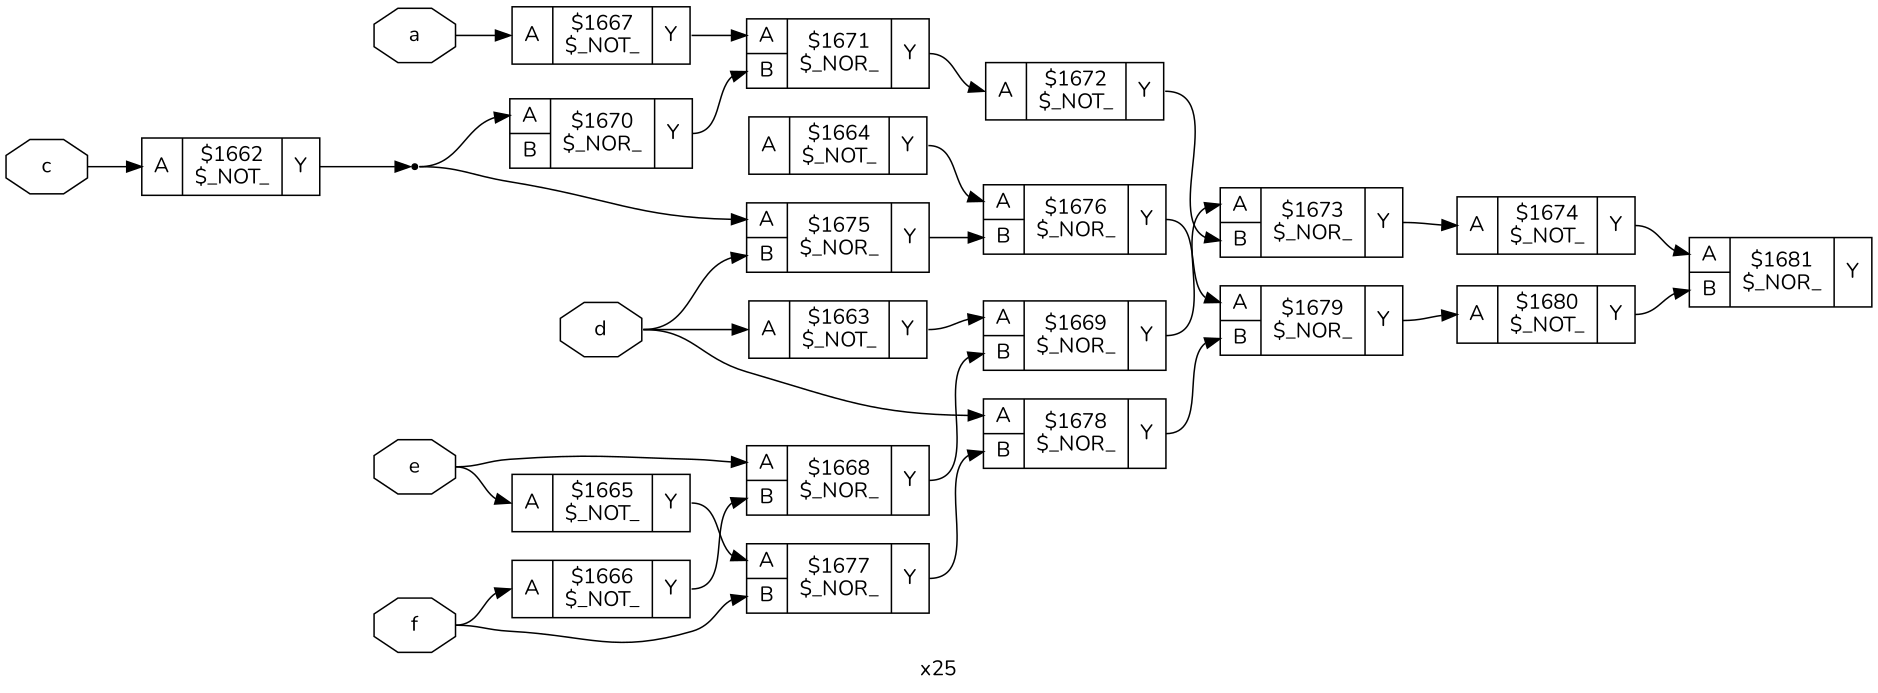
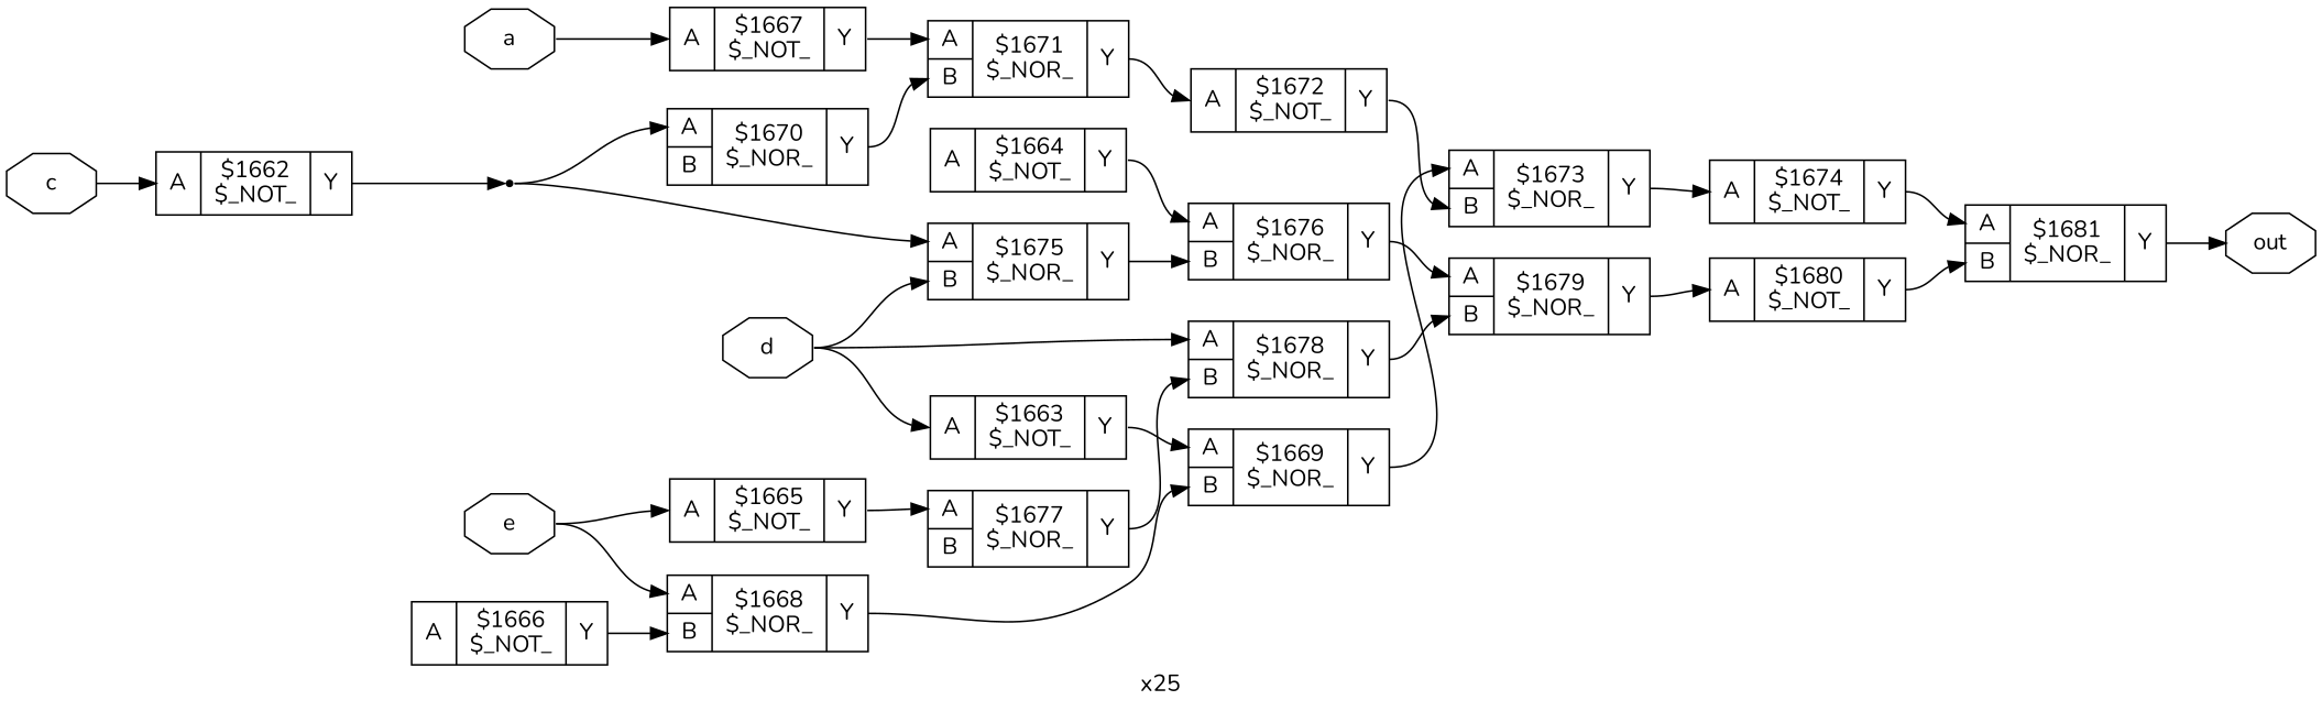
  digraph {
    fontname=Nunito
    label=x25
    rankdir=LR
    remincross=true
    node [fontname=Nunito shape=record]
    edge [color=black fontname=Nunito headport="p27:w" tailport="p28:e"]
    n20 [color=black fontcolor=black label=a shape=octagon]
    c34 [label="{{<p27> A}|$1667\n$_NOT_|{<p28> Y}}"]
    c39 [label="{{<p27> A|<p35> B}|$1671\n$_NOR_|{<p28> Y}}"]
    c31 [label="{{<p27> A}|$1664\n$_NOT_|{<p28> Y}}"]
    c44 [label="{{<p27> A|<p35> B}|$1676\n$_NOR_|{<p28> Y}}"]
    c38 [label="{{<p27> A|<p35> B}|$1670\n$_NOR_|{<p28> Y}}"]
    n22 [color=black fontcolor=black label=c shape=octagon]
    c29 [label="{{<p27> A}|$1662\n$_NOT_|{<p28> Y}}"]
    n18 [shape=point]
    n23 [color=black fontcolor=black label=d shape=octagon]
    c30 [label="{{<p27> A}|$1663\n$_NOT_|{<p28> Y}}"]
    c43 [label="{{<p27> A|<p35> B}|$1675\n$_NOR_|{<p28> Y}}"]
    c46 [label="{{<p27> A|<p35> B}|$1678\n$_NOR_|{<p28> Y}}"]
    c37 [label="{{<p27> A|<p35> B}|$1669\n$_NOR_|{<p28> Y}}"]
    c47 [label="{{<p27> A|<p35> B}|$1679\n$_NOR_|{<p28> Y}}"]
    n24 [color=black fontcolor=black label=e shape=octagon]
    c32 [label="{{<p27> A}|$1665\n$_NOT_|{<p28> Y}}"]
    c36 [label="{{<p27> A|<p35> B}|$1668\n$_NOR_|{<p28> Y}}"]
    c45 [label="{{<p27> A|<p35> B}|$1677\n$_NOR_|{<p28> Y}}"]
-   n25 [color=black fontcolor=black label=f shape=octagon]
    c33 [label="{{<p27> A}|$1666\n$_NOT_|{<p28> Y}}"]
+   n26 [color=black fontcolor=black label=out shape=octagon]
    c41 [label="{{<p27> A|<p35> B}|$1673\n$_NOR_|{<p28> Y}}"]
    c40 [label="{{<p27> A}|$1672\n$_NOT_|{<p28> Y}}"]
    c42 [label="{{<p27> A}|$1674\n$_NOT_|{<p28> Y}}"]
    c49 [label="{{<p27> A|<p35> B}|$1681\n$_NOR_|{<p28> Y}}"]
    c48 [label="{{<p27> A}|$1680\n$_NOT_|{<p28> Y}}"]
    n20 -> c34 [tailport=e]
    c34 -> c39
    c39 -> c40
    c31 -> c44
    c44 -> c47
    c38 -> c39 [headport="p35:w"]
    n22 -> c29 [tailport=e]
    c29 -> n18 [headport=w]
    n18 -> c38 [tailport=e]
    n18 -> c43 [tailport=e]
    n23 -> c30 [tailport=e]
    n23 -> c43 [headport="p35:w" tailport=e]
    n23 -> c46 [tailport=e]
    c30 -> c37
    c43 -> c44 [headport="p35:w"]
    c46 -> c47 [headport="p35:w"]
    c37 -> c41
    c47 -> c48
    n24 -> c32 [tailport=e]
    n24 -> c36 [tailport=e]
    c32 -> c45
    c36 -> c37 [headport="p35:w"]
    c45 -> c46 [headport="p35:w"]
-   n25 -> c45 [headport="p35:w" tailport=e]
-   n25 -> c33 [tailport=e]
    c33 -> c36 [headport="p35:w"]
    c41 -> c42
    c40 -> c41 [headport="p35:w"]
    c42 -> c49
+   c49 -> n26 [headport=w]
    c48 -> c49 [headport="p35:w"]
  }
